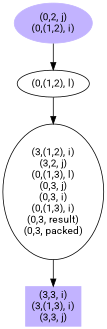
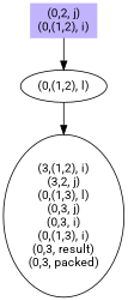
  digraph {
    fontname=Roboto
    node [fontname=Roboto]
    edge [fontname=Roboto]
-   n1 [color=".7 .3 1.0" label="(3,3, i)\n(3,(1,3), i)\n(3,3, j)" shape=box style=filled]
    n2 [label="(3,(1,2), i)\n(3,2, j)\n(0,(1,3), l)\n(0,3, j)\n(0,3, i)\n(0,(1,3), i)\n(0,3, result)\n(0,3, packed)"]
-   n3 [color=".7 .3 1.0" label="(0,2, j)\n(0,(1,2), i)" shape=ellipse style=filled]
+   n3 [color=".7 .3 1.0" label="(0,2, j)\n(0,(1,2), i)" shape=box style=filled]
    n4 [label="(0,(1,2), l)"]
-   n2 -> n1
    n3 -> n4
    n4 -> n2
  }
